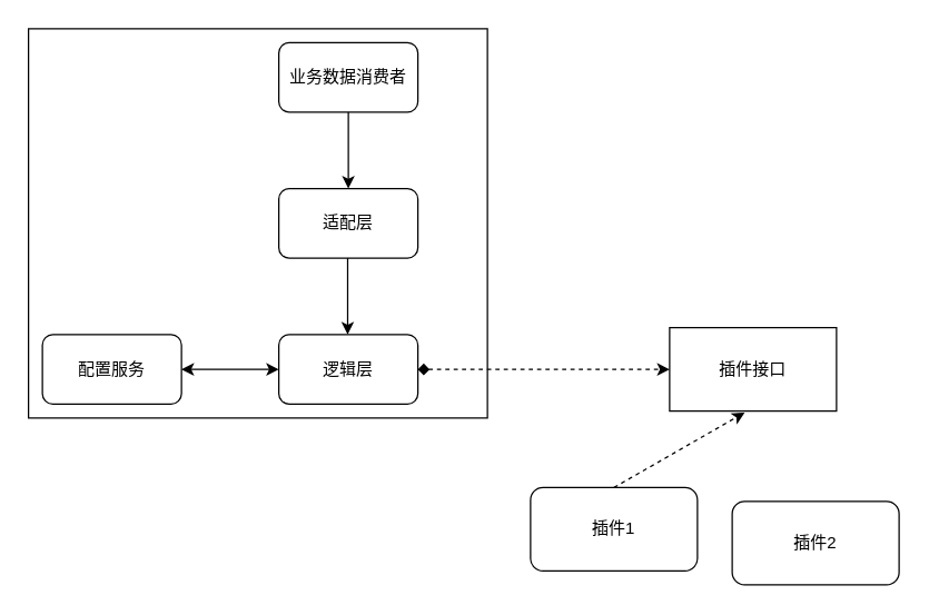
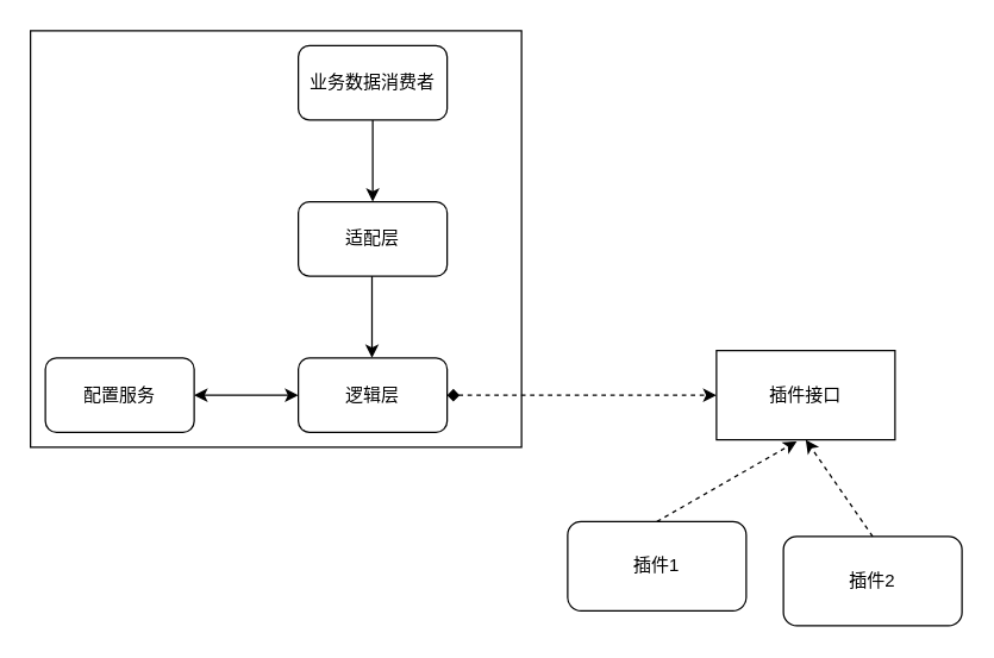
  <mxCell id="0" />
  <mxCell id="1" parent="0" />
  <mxCell id="2" value="" style="rounded=0;whiteSpace=wrap;html=1;" vertex="1" parent="1"><mxGeometry x="20" y="20" width="330" height="280" as="geometry" /></mxCell>
  <mxCell id="3" value="插件接口" style="rounded=0;whiteSpace=wrap;html=1;" vertex="1" parent="1"><mxGeometry x="481" y="235" width="120" height="60" as="geometry" /></mxCell>
  <mxCell id="4" value="插件1" style="rounded=1;whiteSpace=wrap;html=1;" vertex="1" parent="1"><mxGeometry x="381" y="350" width="120" height="60" as="geometry" /></mxCell>
  <mxCell id="5" value="插件2" style="rounded=1;whiteSpace=wrap;html=1;" vertex="1" parent="1"><mxGeometry x="526" y="360" width="120" height="60" as="geometry" /></mxCell>
  <mxCell id="6" value="" style="endArrow=classic;html=1;entryX=0.45;entryY=1.017;entryDx=0;entryDy=0;entryPerimeter=0;exitX=0.5;exitY=0;exitDx=0;exitDy=0;dashed=1;" edge="1" parent="1" source="4" target="3"><mxGeometry width="50" height="50" relative="1" as="geometry"><mxPoint x="431" y="285" as="sourcePoint" /><mxPoint x="481" y="235" as="targetPoint" /></mxGeometry></mxCell>
+ <mxCell id="7" value="" style="endArrow=classic;html=1;entryX=0.5;entryY=1;entryDx=0;entryDy=0;exitX=0.5;exitY=0;exitDx=0;exitDy=0;dashed=1;" edge="1" parent="1" source="5" target="3"><mxGeometry width="50" height="50" relative="1" as="geometry"><mxPoint x="411" y="335" as="sourcePoint" /><mxPoint x="515" y="236.02" as="targetPoint" /></mxGeometry></mxCell>
  <mxCell id="8" value="适配层" style="rounded=1;whiteSpace=wrap;html=1;" vertex="1" parent="1"><mxGeometry x="200" y="135" width="100" height="50" as="geometry" /></mxCell>
  <mxCell id="9" value="业务数据消费者" style="rounded=1;whiteSpace=wrap;html=1;" vertex="1" parent="1"><mxGeometry x="200" y="30" width="100" height="50" as="geometry" /></mxCell>
  <mxCell id="10" value="配置服务" style="rounded=1;whiteSpace=wrap;html=1;" vertex="1" parent="1"><mxGeometry x="30" y="240" width="100" height="50" as="geometry" /></mxCell>
  <mxCell id="11" value="" style="endArrow=classic;startArrow=diamond;html=1;dashed=1;entryX=0;entryY=0.5;entryDx=0;entryDy=0;exitX=1;exitY=0.5;exitDx=0;exitDy=0;startFill=1;" edge="1" parent="1" source="14" target="3"><mxGeometry width="50" height="50" relative="1" as="geometry"><mxPoint x="301" y="160" as="sourcePoint" /><mxPoint x="380" y="150" as="targetPoint" /></mxGeometry></mxCell>
  <mxCell id="12" value="" style="endArrow=classic;html=1;entryX=0.5;entryY=0;entryDx=0;entryDy=0;exitX=0.5;exitY=1;exitDx=0;exitDy=0;" edge="1" parent="1" source="9" target="8"><mxGeometry width="50" height="50" relative="1" as="geometry"><mxPoint x="180" y="340" as="sourcePoint" /><mxPoint x="230" y="290" as="targetPoint" /></mxGeometry></mxCell>
  <mxCell id="13" value="" style="endArrow=classic;html=1;entryX=0;entryY=0.5;entryDx=0;entryDy=0;exitX=1;exitY=0.5;exitDx=0;exitDy=0;startArrow=classic;startFill=1;" edge="1" parent="1" source="10" target="14"><mxGeometry width="50" height="50" relative="1" as="geometry"><mxPoint x="130" y="260" as="sourcePoint" /><mxPoint x="180" y="210" as="targetPoint" /></mxGeometry></mxCell>
  <mxCell id="14" value="逻辑层" style="rounded=1;whiteSpace=wrap;html=1;" vertex="1" parent="1"><mxGeometry x="200" y="240" width="100" height="50" as="geometry" /></mxCell>
  <mxCell id="15" value="" style="endArrow=classic;html=1;entryX=0.5;entryY=0;entryDx=0;entryDy=0;exitX=0.5;exitY=1;exitDx=0;exitDy=0;" edge="1" parent="1"><mxGeometry width="50" height="50" relative="1" as="geometry"><mxPoint x="249.5" y="185" as="sourcePoint" /><mxPoint x="249.5" y="240" as="targetPoint" /></mxGeometry></mxCell>
